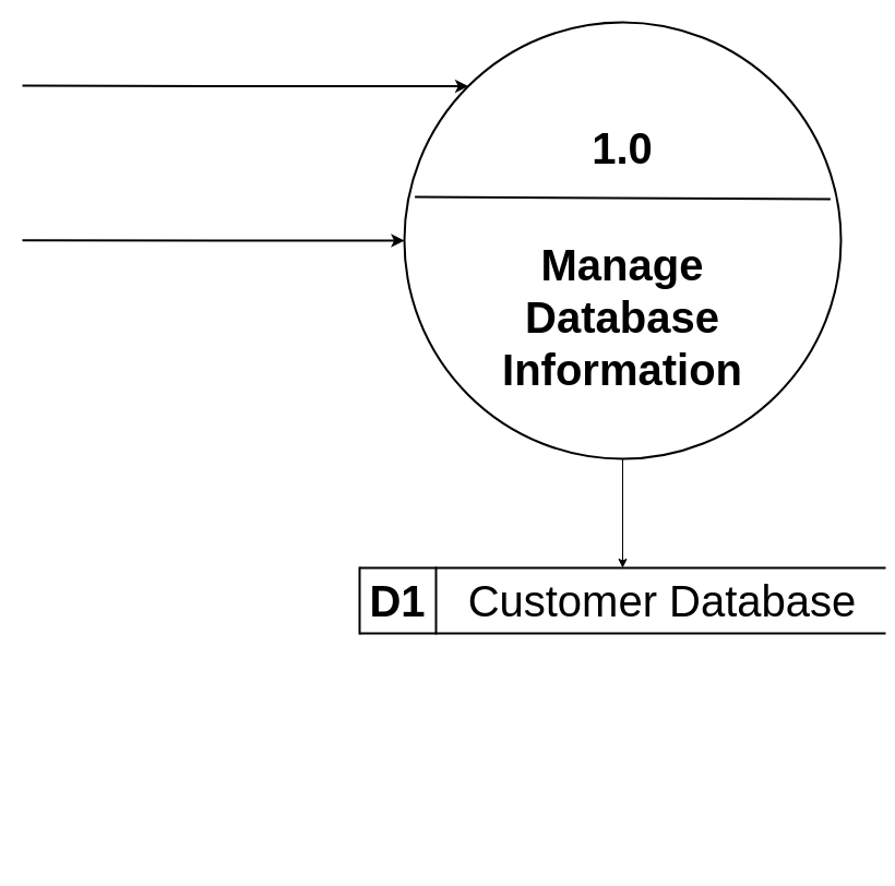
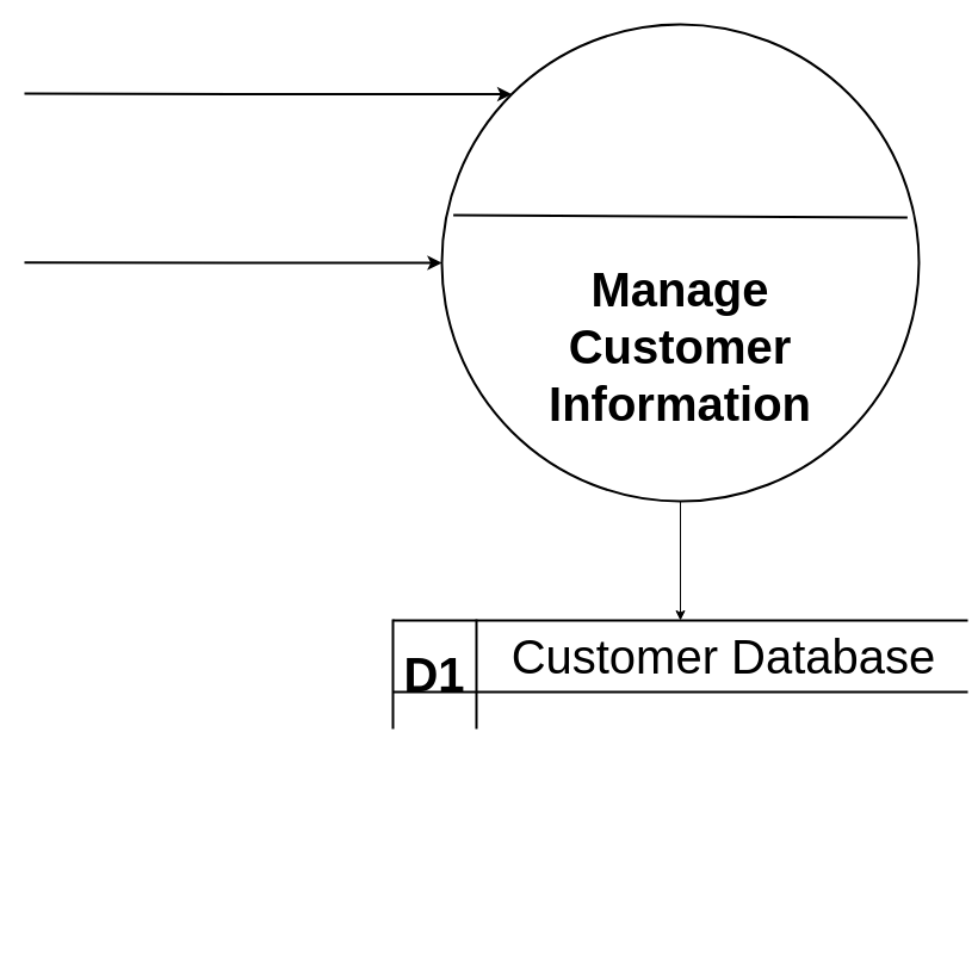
  <mxCell id="0" />
  <mxCell id="1" parent="0" />
  <mxCell id="2" style="edgeStyle=orthogonalEdgeStyle;rounded=0;orthogonalLoop=1;jettySize=auto;html=1;exitX=0;exitY=0;exitDx=0;exitDy=0;endArrow=none;endFill=0;startArrow=classic;startFill=1;strokeWidth=2;" edge="1" parent="1" source="5"><mxGeometry relative="1" as="geometry"><mxPoint x="20" y="78" as="targetPoint" /></mxGeometry></mxCell>
  <mxCell id="3" style="edgeStyle=orthogonalEdgeStyle;rounded=0;orthogonalLoop=1;jettySize=auto;html=1;exitX=0;exitY=0.5;exitDx=0;exitDy=0;endArrow=none;endFill=0;startArrow=classic;startFill=1;strokeWidth=2;" edge="1" parent="1" source="5"><mxGeometry relative="1" as="geometry"><mxPoint x="20" y="219.667" as="targetPoint" /></mxGeometry></mxCell>
  <mxCell id="4" style="edgeStyle=orthogonalEdgeStyle;rounded=0;orthogonalLoop=1;jettySize=auto;html=1;entryX=0;entryY=0.5;entryDx=0;entryDy=0;" edge="1" parent="1" source="5" target="10"><mxGeometry relative="1" as="geometry" /></mxCell>
  <mxCell id="5" value="" style="ellipse;whiteSpace=wrap;html=1;aspect=fixed;strokeWidth=2;" vertex="1" parent="1"><mxGeometry x="370" y="20" width="400" height="400" as="geometry" /></mxCell>
  <mxCell id="6" value="" style="endArrow=none;html=1;rounded=0;exitX=0.024;exitY=0.4;exitDx=0;exitDy=0;exitPerimeter=0;entryX=0.976;entryY=0.405;entryDx=0;entryDy=0;entryPerimeter=0;strokeWidth=2;" edge="1" parent="1" source="5" target="5"><mxGeometry width="50" height="50" relative="1" as="geometry"><mxPoint x="400" y="188" as="sourcePoint" /><mxPoint x="760" y="188" as="targetPoint" /></mxGeometry></mxCell>
- <mxCell id="7" value="&lt;b&gt;&lt;font&gt;1.0&lt;/font&gt;&lt;/b&gt;" style="text;html=1;align=center;verticalAlign=middle;whiteSpace=wrap;rounded=0;fontSize=40;strokeWidth=2;" vertex="1" parent="1"><mxGeometry x="540" y="120" width="60" height="30" as="geometry" /></mxCell>
- <mxCell id="8" value="&lt;b&gt;&lt;font style=&quot;font-size: 40px;&quot;&gt;Manage Database Information&lt;/font&gt;&lt;/b&gt;" style="text;html=1;align=center;verticalAlign=middle;whiteSpace=wrap;rounded=0;strokeWidth=2;" vertex="1" parent="1"><mxGeometry x="470" y="210" width="200" height="160" as="geometry" /></mxCell>
- <mxCell id="9" value="&lt;font style=&quot;font-size: 40px;&quot;&gt;D1&lt;/font&gt;" style="shape=partialRectangle;whiteSpace=wrap;html=1;top=0;bottom=0;fillColor=none;fontStyle=1;strokeWidth=2;" vertex="1" parent="1"><mxGeometry x="329" y="520" width="70" height="60" as="geometry" /></mxCell>
+ <mxCell id="8" value="&lt;b&gt;&lt;font style=&quot;font-size: 40px;&quot;&gt;Manage Customer Information&lt;/font&gt;&lt;/b&gt;" style="text;html=1;align=center;verticalAlign=middle;whiteSpace=wrap;rounded=0;strokeWidth=2;" vertex="1" parent="1"><mxGeometry x="470" y="210" width="200" height="160" as="geometry" /></mxCell>
+ <mxCell id="9" value="&lt;font style=&quot;font-size: 40px;&quot;&gt;D1&lt;/font&gt;" style="shape=partialRectangle;whiteSpace=wrap;html=1;top=0;bottom=0;fillColor=none;fontStyle=1;strokeWidth=2;" vertex="1" parent="1"><mxGeometry x="329" y="520" width="70" height="90" as="geometry" /></mxCell>
  <mxCell id="10" value="" style="shape=partialRectangle;whiteSpace=wrap;html=1;top=0;bottom=0;fillColor=none;rotation=90;fontStyle=1;strokeWidth=2;" vertex="1" parent="1"><mxGeometry x="540" y="310" width="60" height="480" as="geometry" /></mxCell>
  <mxCell id="11" value="&lt;font style=&quot;font-size: 40px;&quot;&gt;Customer Database&lt;/font&gt;" style="text;html=1;align=center;verticalAlign=middle;whiteSpace=wrap;rounded=0;strokeWidth=2;" vertex="1" parent="1"><mxGeometry x="415" y="535" width="383" height="30" as="geometry" /></mxCell>
